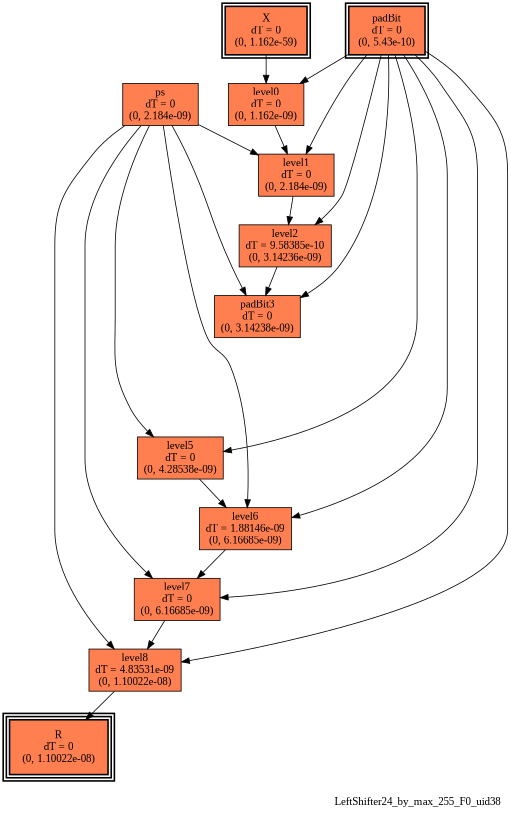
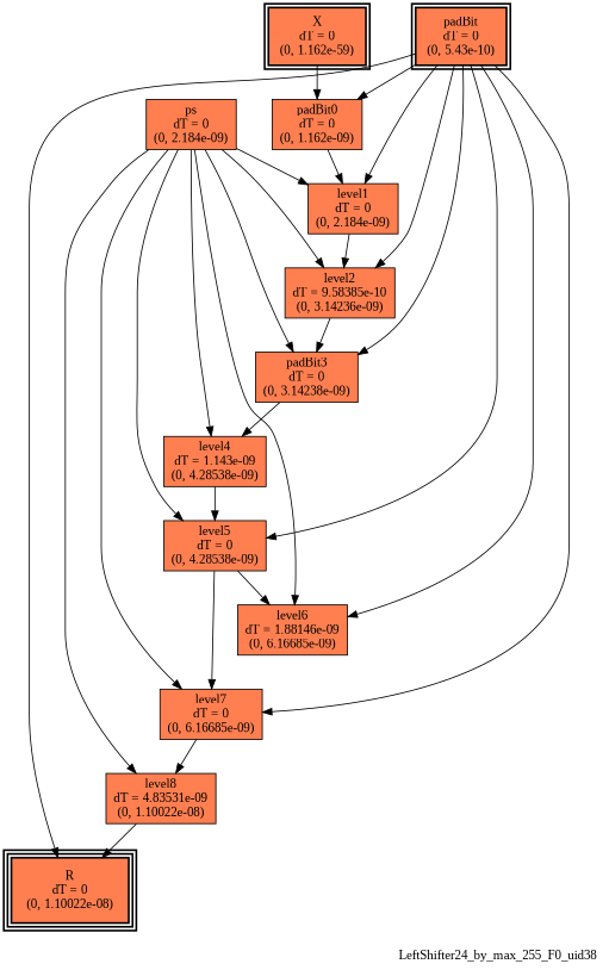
  digraph {
    fontname="Liberation Serif"
    label=LeftShifter24_by_max_255_F0_uid38
    labeljust=right
    labelloc=bottom
    nodesep=0.25
    ranksep=0.5
    node [color=black fillcolor=coral fontname="Liberation Serif" peripheries=1 shape=box style=filled]
    edge [arrowhead=normal arrowsize=1.0 arrowtail=normal color=black dir=forward fontname="Liberation Serif"]
    n1 [label="X\ndT = 0\n(0, 1.162e-59)" peripheries=2 style="bold, filled"]
    n2 [label="padBit\ndT = 0\n(0, 5.43e-10)" peripheries=2 style="bold, filled"]
    n3 [label="R\ndT = 0\n(0, 1.10022e-08)" peripheries=3 style="bold, filled"]
-   n4 [label="level0\ndT = 0\n(0, 1.162e-09)"]
+   n4 [label="padBit0\ndT = 0\n(0, 1.162e-09)"]
    n5 [label="level1\ndT = 0\n(0, 2.184e-09)"]
    n6 [label="level2\ndT = 9.58385e-10\n(0, 3.14236e-09)"]
    n7 [label="padBit3\ndT = 0\n(0, 3.14238e-09)"]
    n8 [label="level5\ndT = 0\n(0, 4.28538e-09)"]
    n9 [label="level6\ndT = 1.88146e-09\n(0, 6.16685e-09)"]
    n10 [label="level7\ndT = 0\n(0, 6.16685e-09)"]
    n11 [label="level8\ndT = 4.83531e-09\n(0, 1.10022e-08)"]
    n12 [label="ps\ndT = 0\n(0, 2.184e-09)"]
+   n13 [label="level4\ndT = 1.143e-09\n(0, 4.28538e-09)"]
    subgraph sub_1 {
      rank=same
      n1
      n2
    }
    subgraph sub_2 {
      rank=same
      n3
    }
    n1 -> n4
    n2 -> n4
    n2 -> n5
    n2 -> n6
    n2 -> n7
    n2 -> n8
    n2 -> n9
    n2 -> n10
-   n2 -> n11
+   n2 -> n3
    n4 -> n5
    n5 -> n6
    n6 -> n7
+   n7 -> n13
    n8 -> n9
-   n9 -> n10
+   n8 -> n10
    n10 -> n11
    n11 -> n3
    n12 -> n5
+   n12 -> n6
    n12 -> n7
    n12 -> n8
    n12 -> n9
    n12 -> n10
    n12 -> n11
+   n12 -> n13
+   n13 -> n8
  }
